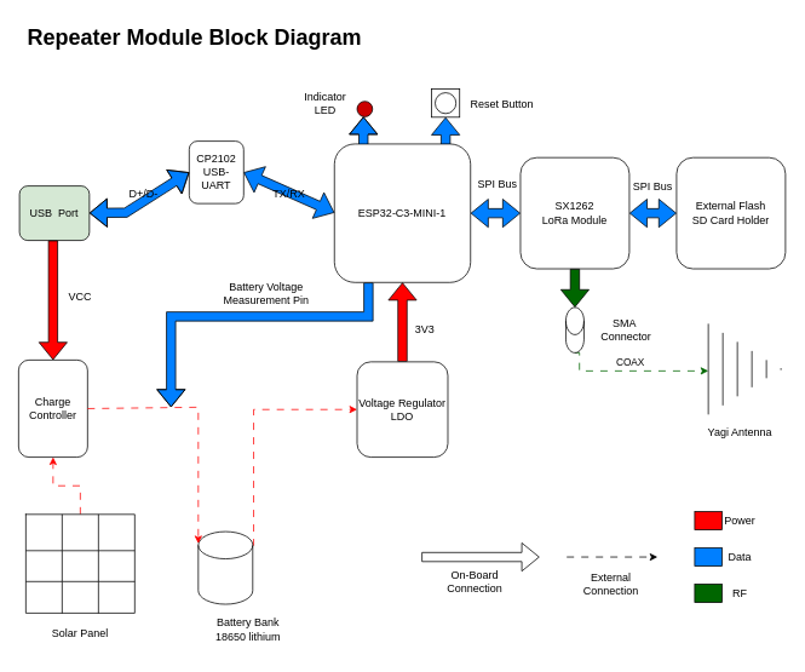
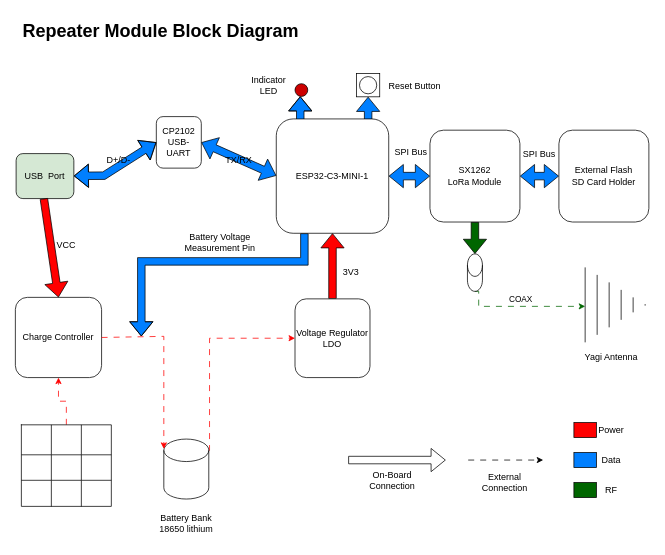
  <mxCell id="0" />
  <mxCell id="1" parent="0" />
  <mxCell id="2" value="USB &amp;nbsp;Port" style="rounded=1;whiteSpace=wrap;html=1;fillColor=#d5e8d4;" vertex="1" parent="1"><mxGeometry x="21" y="204.25" width="77" height="60" as="geometry" /></mxCell>
  <mxCell id="3" value="CP2102&lt;div&gt;USB-UART&lt;/div&gt;" style="rounded=1;whiteSpace=wrap;html=1;" vertex="1" parent="1"><mxGeometry x="208" y="154.88" width="60" height="68.75" as="geometry" /></mxCell>
  <mxCell id="4" style="edgeStyle=orthogonalEdgeStyle;rounded=0;orthogonalLoop=1;jettySize=auto;html=1;exitX=0.25;exitY=1;exitDx=0;exitDy=0;shape=flexArrow;strokeColor=#000000;fillColor=#007FFF;" edge="1" parent="1" source="7"><mxGeometry relative="1" as="geometry"><mxPoint x="188" y="448" as="targetPoint" /><mxPoint x="405.5" y="328" as="sourcePoint" /><Array as="points"><mxPoint x="406" y="348" /><mxPoint x="188" y="348" /></Array></mxGeometry></mxCell>
  <mxCell id="5" style="edgeStyle=orthogonalEdgeStyle;rounded=0;orthogonalLoop=1;jettySize=auto;html=1;exitX=0.25;exitY=0;exitDx=0;exitDy=0;shape=flexArrow;fillColor=#007FFF;" edge="1" parent="1" source="7" target="63"><mxGeometry relative="1" as="geometry"><Array as="points"><mxPoint x="400" y="158" /></Array></mxGeometry></mxCell>
  <mxCell id="6" style="edgeStyle=orthogonalEdgeStyle;rounded=0;orthogonalLoop=1;jettySize=auto;html=1;exitX=0.817;exitY=0.007;exitDx=0;exitDy=0;entryX=0.5;entryY=1;entryDx=0;entryDy=0;shape=flexArrow;exitPerimeter=0;fillColor=#007FFF;" edge="1" parent="1" source="7" target="64"><mxGeometry relative="1" as="geometry" /></mxCell>
  <mxCell id="7" value="ESP32-C3-MINI-1" style="rounded=1;whiteSpace=wrap;html=1;" vertex="1" parent="1"><mxGeometry x="368" y="158" width="150" height="152.5" as="geometry" /></mxCell>
  <mxCell id="8" value="External Flash&lt;div&gt;SD Card Holder&lt;/div&gt;" style="rounded=1;whiteSpace=wrap;html=1;" vertex="1" parent="1"><mxGeometry x="745" y="173" width="120" height="122.5" as="geometry" /></mxCell>
  <mxCell id="9" value="SX1262&lt;div&gt;LoRa Module&lt;/div&gt;" style="rounded=1;whiteSpace=wrap;html=1;" vertex="1" parent="1"><mxGeometry x="573" y="173" width="120" height="122.5" as="geometry" /></mxCell>
  <mxCell id="10" style="edgeStyle=orthogonalEdgeStyle;rounded=0;orthogonalLoop=1;jettySize=auto;html=1;exitX=1;exitY=0;exitDx=0;exitDy=15;exitPerimeter=0;entryX=0;entryY=0.5;entryDx=0;entryDy=0;dashed=1;dashPattern=8 8;strokeColor=#FF0000;" edge="1" parent="1" source="11" target="20"><mxGeometry relative="1" as="geometry"><mxPoint x="277.957" y="478.435" as="targetPoint" /><Array as="points"><mxPoint x="279" y="600" /><mxPoint x="279" y="450" /></Array></mxGeometry></mxCell>
  <mxCell id="11" value="" style="shape=cylinder3;whiteSpace=wrap;html=1;boundedLbl=1;backgroundOutline=1;size=15;" vertex="1" parent="1"><mxGeometry x="218" y="585" width="60" height="80" as="geometry" /></mxCell>
- <mxCell id="12" value="Charge Controller" style="rounded=1;whiteSpace=wrap;html=1;" vertex="1" parent="1"><mxGeometry x="20" y="396" width="76" height="107" as="geometry" /></mxCell>
+ <mxCell id="12" value="Charge Controller" style="rounded=1;whiteSpace=wrap;html=1;" vertex="1" parent="1"><mxGeometry x="20" y="396" width="115" height="107" as="geometry" /></mxCell>
  <mxCell id="13" value="" style="shape=flexArrow;endArrow=classic;startArrow=classic;html=1;rounded=0;entryX=0;entryY=0.5;entryDx=0;entryDy=0;fillColor=#007FFF;" edge="1" parent="1" target="3"><mxGeometry width="100" height="100" relative="1" as="geometry"><mxPoint x="98" y="234" as="sourcePoint" /><mxPoint x="198" y="233.66" as="targetPoint" /><Array as="points"><mxPoint x="138" y="233.66" /></Array></mxGeometry></mxCell>
  <mxCell id="14" value="" style="shape=flexArrow;endArrow=classic;startArrow=classic;html=1;rounded=0;exitX=1;exitY=0.5;exitDx=0;exitDy=0;fillColor=#007FFF;" edge="1" parent="1" source="3"><mxGeometry width="100" height="100" relative="1" as="geometry"><mxPoint x="278" y="234" as="sourcePoint" /><mxPoint x="368" y="233.66" as="targetPoint" /></mxGeometry></mxCell>
  <mxCell id="15" value="D+/D-" style="text;html=1;align=center;verticalAlign=middle;whiteSpace=wrap;rounded=0;" vertex="1" parent="1"><mxGeometry x="128" y="198" width="60" height="30" as="geometry" /></mxCell>
  <mxCell id="16" value="TX/RX" style="text;html=1;align=center;verticalAlign=middle;whiteSpace=wrap;rounded=0;" vertex="1" parent="1"><mxGeometry x="288" y="198" width="60" height="30" as="geometry" /></mxCell>
  <mxCell id="17" value="" style="shape=flexArrow;endArrow=classic;html=1;rounded=0;entryX=0.5;entryY=0;entryDx=0;entryDy=0;fillColor=#FF0000;" edge="1" parent="1" target="12"><mxGeometry width="50" height="50" relative="1" as="geometry"><mxPoint x="58" y="264.25" as="sourcePoint" /><mxPoint x="38" y="374.25" as="targetPoint" /></mxGeometry></mxCell>
  <mxCell id="18" value="VCC" style="text;html=1;align=center;verticalAlign=middle;whiteSpace=wrap;rounded=0;" vertex="1" parent="1"><mxGeometry x="58" y="310.5" width="60" height="30" as="geometry" /></mxCell>
  <mxCell id="19" style="edgeStyle=orthogonalEdgeStyle;rounded=0;orthogonalLoop=1;jettySize=auto;html=1;exitX=0.5;exitY=0;exitDx=0;exitDy=0;entryX=0.5;entryY=1;entryDx=0;entryDy=0;shape=flexArrow;fillColor=#FF0000;" edge="1" parent="1" source="20" target="7"><mxGeometry relative="1" as="geometry" /></mxCell>
  <mxCell id="20" value="Voltage Regulator&lt;div&gt;LDO&lt;/div&gt;" style="rounded=1;whiteSpace=wrap;html=1;" vertex="1" parent="1"><mxGeometry x="393" y="398" width="100" height="105" as="geometry" /></mxCell>
  <mxCell id="21" value="3V3" style="text;html=1;align=center;verticalAlign=middle;whiteSpace=wrap;rounded=0;" vertex="1" parent="1"><mxGeometry x="438" y="348" width="60" height="30" as="geometry" /></mxCell>
  <mxCell id="22" value="SPI Bus" style="text;html=1;align=center;verticalAlign=middle;whiteSpace=wrap;rounded=0;" vertex="1" parent="1"><mxGeometry x="518" y="188" width="60" height="30" as="geometry" /></mxCell>
  <mxCell id="23" value="SPI Bus" style="text;html=1;align=center;verticalAlign=middle;whiteSpace=wrap;rounded=0;" vertex="1" parent="1"><mxGeometry x="689" y="190" width="60" height="30" as="geometry" /></mxCell>
  <mxCell id="24" value="&lt;h1 style=&quot;margin-top: 0px;&quot;&gt;Repeater Module Block Diagram&lt;/h1&gt;" style="text;html=1;whiteSpace=wrap;overflow=hidden;rounded=0;" vertex="1" parent="1"><mxGeometry x="28" y="20" width="480" height="50" as="geometry" /></mxCell>
- <mxCell id="25" value="Battery Bank&lt;div&gt;18650 lithium&lt;/div&gt;" style="text;html=1;align=center;verticalAlign=middle;whiteSpace=wrap;rounded=0;" vertex="1" parent="1"><mxGeometry x="213" y="673" width="120" height="40" as="geometry" /></mxCell>
+ <mxCell id="25" value="Battery Bank&lt;div&gt;18650 lithium&lt;/div&gt;" style="text;html=1;align=center;verticalAlign=middle;whiteSpace=wrap;rounded=0;" vertex="1" parent="1"><mxGeometry x="188" y="678" width="120" height="40" as="geometry" /></mxCell>
  <mxCell id="26" style="edgeStyle=orthogonalEdgeStyle;rounded=0;orthogonalLoop=1;jettySize=auto;html=1;exitX=0.5;exitY=0;exitDx=0;exitDy=0;entryX=0.5;entryY=1;entryDx=0;entryDy=0;dashed=1;dashPattern=8 8;strokeColor=#FF0000;" edge="1" parent="1" source="27" target="12"><mxGeometry relative="1" as="geometry" /></mxCell>
  <mxCell id="27" value="" style="shape=table;startSize=0;container=1;collapsible=0;childLayout=tableLayout;fontSize=16;" vertex="1" parent="1"><mxGeometry x="28" y="566" width="120" height="108.8" as="geometry" /></mxCell>
  <mxCell id="28" value="" style="shape=tableRow;horizontal=0;startSize=0;swimlaneHead=0;swimlaneBody=0;strokeColor=inherit;top=0;left=0;bottom=0;right=0;collapsible=0;dropTarget=0;fillColor=none;points=[[0,0.5],[1,0.5]];portConstraint=eastwest;fontSize=16;" vertex="1" parent="27"><mxGeometry width="120" height="40" as="geometry" /></mxCell>
  <mxCell id="29" value="" style="shape=partialRectangle;html=1;whiteSpace=wrap;connectable=0;strokeColor=inherit;overflow=hidden;fillColor=none;top=0;left=0;bottom=0;right=0;pointerEvents=1;fontSize=16;" vertex="1" parent="28"><mxGeometry width="40" height="40" as="geometry"><mxRectangle width="40" height="40" as="alternateBounds" /></mxGeometry></mxCell>
  <mxCell id="30" value="" style="shape=partialRectangle;html=1;whiteSpace=wrap;connectable=0;strokeColor=inherit;overflow=hidden;fillColor=none;top=0;left=0;bottom=0;right=0;pointerEvents=1;fontSize=16;" vertex="1" parent="28"><mxGeometry x="40" width="40" height="40" as="geometry"><mxRectangle width="40" height="40" as="alternateBounds" /></mxGeometry></mxCell>
  <mxCell id="31" value="" style="shape=partialRectangle;html=1;whiteSpace=wrap;connectable=0;strokeColor=inherit;overflow=hidden;fillColor=none;top=0;left=0;bottom=0;right=0;pointerEvents=1;fontSize=16;" vertex="1" parent="28"><mxGeometry x="80" width="40" height="40" as="geometry"><mxRectangle width="40" height="40" as="alternateBounds" /></mxGeometry></mxCell>
  <mxCell id="32" value="" style="shape=tableRow;horizontal=0;startSize=0;swimlaneHead=0;swimlaneBody=0;strokeColor=inherit;top=0;left=0;bottom=0;right=0;collapsible=0;dropTarget=0;fillColor=none;points=[[0,0.5],[1,0.5]];portConstraint=eastwest;fontSize=16;" vertex="1" parent="27"><mxGeometry y="40" width="120" height="34" as="geometry" /></mxCell>
  <mxCell id="33" value="" style="shape=partialRectangle;html=1;whiteSpace=wrap;connectable=0;strokeColor=inherit;overflow=hidden;fillColor=none;top=0;left=0;bottom=0;right=0;pointerEvents=1;fontSize=16;" vertex="1" parent="32"><mxGeometry width="40" height="34" as="geometry"><mxRectangle width="40" height="34" as="alternateBounds" /></mxGeometry></mxCell>
  <mxCell id="34" value="" style="shape=partialRectangle;html=1;whiteSpace=wrap;connectable=0;strokeColor=inherit;overflow=hidden;fillColor=none;top=0;left=0;bottom=0;right=0;pointerEvents=1;fontSize=16;" vertex="1" parent="32"><mxGeometry x="40" width="40" height="34" as="geometry"><mxRectangle width="40" height="34" as="alternateBounds" /></mxGeometry></mxCell>
  <mxCell id="35" value="" style="shape=partialRectangle;html=1;whiteSpace=wrap;connectable=0;strokeColor=inherit;overflow=hidden;fillColor=none;top=0;left=0;bottom=0;right=0;pointerEvents=1;fontSize=16;" vertex="1" parent="32"><mxGeometry x="80" width="40" height="34" as="geometry"><mxRectangle width="40" height="34" as="alternateBounds" /></mxGeometry></mxCell>
  <mxCell id="36" value="" style="shape=tableRow;horizontal=0;startSize=0;swimlaneHead=0;swimlaneBody=0;strokeColor=inherit;top=0;left=0;bottom=0;right=0;collapsible=0;dropTarget=0;fillColor=none;points=[[0,0.5],[1,0.5]];portConstraint=eastwest;fontSize=16;" vertex="1" parent="27"><mxGeometry y="74" width="120" height="35" as="geometry" /></mxCell>
  <mxCell id="37" value="" style="shape=partialRectangle;html=1;whiteSpace=wrap;connectable=0;strokeColor=inherit;overflow=hidden;fillColor=none;top=0;left=0;bottom=0;right=0;pointerEvents=1;fontSize=16;" vertex="1" parent="36"><mxGeometry width="40" height="35" as="geometry"><mxRectangle width="40" height="35" as="alternateBounds" /></mxGeometry></mxCell>
  <mxCell id="38" value="" style="shape=partialRectangle;html=1;whiteSpace=wrap;connectable=0;strokeColor=inherit;overflow=hidden;fillColor=none;top=0;left=0;bottom=0;right=0;pointerEvents=1;fontSize=16;" vertex="1" parent="36"><mxGeometry x="40" width="40" height="35" as="geometry"><mxRectangle width="40" height="35" as="alternateBounds" /></mxGeometry></mxCell>
  <mxCell id="39" value="" style="shape=partialRectangle;html=1;whiteSpace=wrap;connectable=0;strokeColor=inherit;overflow=hidden;fillColor=none;top=0;left=0;bottom=0;right=0;pointerEvents=1;fontSize=16;" vertex="1" parent="36"><mxGeometry x="80" width="40" height="35" as="geometry"><mxRectangle width="40" height="35" as="alternateBounds" /></mxGeometry></mxCell>
  <mxCell id="40" value="" style="endArrow=classic;html=1;rounded=0;dashed=1;dashPattern=8 8;strokeColor=#FF0000;exitX=1;exitY=0.5;exitDx=0;exitDy=0;" edge="1" parent="1" source="12"><mxGeometry width="50" height="50" relative="1" as="geometry"><mxPoint x="108" y="448" as="sourcePoint" /><mxPoint x="218" y="598" as="targetPoint" /><Array as="points"><mxPoint x="218" y="448" /></Array></mxGeometry></mxCell>
- <mxCell id="41" value="Solar Panel" style="text;html=1;align=center;verticalAlign=middle;whiteSpace=wrap;rounded=0;" vertex="1" parent="1"><mxGeometry x="28" y="678" width="120" height="40" as="geometry" /></mxCell>
  <mxCell id="42" value="Indicator LED" style="text;html=1;align=center;verticalAlign=middle;whiteSpace=wrap;rounded=0;fillColor=default;" vertex="1" parent="1"><mxGeometry x="328" y="98" width="60" height="30" as="geometry" /></mxCell>
  <mxCell id="43" style="edgeStyle=orthogonalEdgeStyle;rounded=0;orthogonalLoop=1;jettySize=auto;html=1;exitX=0.5;exitY=1;exitDx=0;exitDy=0;exitPerimeter=0;dashed=1;dashPattern=8 8;strokeColor=#006600;" edge="1" parent="1" source="45"><mxGeometry relative="1" as="geometry"><mxPoint x="780" y="408" as="targetPoint" /><Array as="points"><mxPoint x="638" y="408" /></Array></mxGeometry></mxCell>
  <mxCell id="44" value="COAX" style="edgeLabel;html=1;align=center;verticalAlign=middle;resizable=0;points=[];" vertex="1" connectable="0" parent="43"><mxGeometry x="0.171" relative="1" as="geometry"><mxPoint x="-18" y="-10" as="offset" /></mxGeometry></mxCell>
  <mxCell id="45" value="" style="shape=cylinder3;whiteSpace=wrap;html=1;boundedLbl=1;backgroundOutline=1;size=15;" vertex="1" parent="1"><mxGeometry x="623" y="338" width="20" height="50" as="geometry" /></mxCell>
- <mxCell id="46" value="SMA &amp;nbsp;Connector" style="text;html=1;align=center;verticalAlign=middle;whiteSpace=wrap;rounded=0;" vertex="1" parent="1"><mxGeometry x="658" y="348" width="60" height="30" as="geometry" /></mxCell>
  <mxCell id="47" value="Battery Voltage Measurement Pin" style="text;html=1;align=center;verticalAlign=middle;whiteSpace=wrap;rounded=0;" vertex="1" parent="1"><mxGeometry x="238" y="308" width="110" height="30" as="geometry" /></mxCell>
  <mxCell id="48" style="edgeStyle=orthogonalEdgeStyle;rounded=0;orthogonalLoop=1;jettySize=auto;html=1;exitX=0.5;exitY=1;exitDx=0;exitDy=0;entryX=0.5;entryY=0;entryDx=0;entryDy=0;entryPerimeter=0;shape=flexArrow;fillColor=#006600;" edge="1" parent="1" source="9" target="45"><mxGeometry relative="1" as="geometry" /></mxCell>
  <mxCell id="49" value="" style="shape=mxgraph.arrows2.wedgeArrowDashed2;html=1;bendable=0;startWidth=50;stepSize=15;rounded=0;" edge="1" parent="1"><mxGeometry width="100" height="100" relative="1" as="geometry"><mxPoint x="780" y="406" as="sourcePoint" /><mxPoint x="860" y="406" as="targetPoint" /></mxGeometry></mxCell>
  <mxCell id="50" value="Yagi Antenna" style="text;html=1;align=center;verticalAlign=middle;whiteSpace=wrap;rounded=0;" vertex="1" parent="1"><mxGeometry x="765" y="461" width="100" height="30" as="geometry" /></mxCell>
  <mxCell id="51" value="" style="shape=flexArrow;endArrow=classic;html=1;rounded=0;" edge="1" parent="1"><mxGeometry width="50" height="50" relative="1" as="geometry"><mxPoint x="464" y="613" as="sourcePoint" /><mxPoint x="594" y="613" as="targetPoint" /></mxGeometry></mxCell>
  <mxCell id="52" value="On-Board Connection&lt;div&gt;&lt;br&gt;&lt;/div&gt;" style="text;html=1;align=center;verticalAlign=middle;whiteSpace=wrap;rounded=0;" vertex="1" parent="1"><mxGeometry x="493" y="633" width="60" height="30" as="geometry" /></mxCell>
  <mxCell id="53" value="" style="endArrow=classic;html=1;rounded=0;dashed=1;dashPattern=8 8;" edge="1" parent="1"><mxGeometry width="50" height="50" relative="1" as="geometry"><mxPoint x="624" y="613" as="sourcePoint" /><mxPoint x="724" y="613" as="targetPoint" /></mxGeometry></mxCell>
  <mxCell id="54" value="External Connection" style="text;html=1;align=center;verticalAlign=middle;whiteSpace=wrap;rounded=0;" vertex="1" parent="1"><mxGeometry x="643" y="628" width="60" height="30" as="geometry" /></mxCell>
  <mxCell id="55" value="" style="shape=flexArrow;endArrow=classic;startArrow=classic;html=1;rounded=0;entryX=0;entryY=0.5;entryDx=0;entryDy=0;exitX=1;exitY=0.5;exitDx=0;exitDy=0;strokeColor=default;fillColor=#007FFF;" edge="1" parent="1" source="7" target="9"><mxGeometry width="100" height="100" relative="1" as="geometry"><mxPoint x="458" y="358" as="sourcePoint" /><mxPoint x="558" y="258" as="targetPoint" /></mxGeometry></mxCell>
  <mxCell id="56" value="" style="shape=flexArrow;endArrow=classic;startArrow=classic;html=1;rounded=0;entryX=0;entryY=0.5;entryDx=0;entryDy=0;exitX=1;exitY=0.5;exitDx=0;exitDy=0;strokeColor=default;fillColor=#007FFF;" edge="1" parent="1" source="9" target="8"><mxGeometry width="100" height="100" relative="1" as="geometry"><mxPoint x="358" y="368" as="sourcePoint" /><mxPoint x="458" y="268" as="targetPoint" /></mxGeometry></mxCell>
  <mxCell id="57" value="" style="rounded=0;whiteSpace=wrap;html=1;fillColor=#FF0000;" vertex="1" parent="1"><mxGeometry x="765" y="563" width="30" height="20" as="geometry" /></mxCell>
  <mxCell id="58" value="" style="rounded=0;whiteSpace=wrap;html=1;fillColor=#007FFF;" vertex="1" parent="1"><mxGeometry x="765" y="603" width="30" height="20" as="geometry" /></mxCell>
  <mxCell id="59" value="" style="rounded=0;whiteSpace=wrap;html=1;fillColor=#006600;" vertex="1" parent="1"><mxGeometry x="765" y="643" width="30" height="20" as="geometry" /></mxCell>
  <mxCell id="60" value="Power" style="text;html=1;align=center;verticalAlign=middle;whiteSpace=wrap;rounded=0;" vertex="1" parent="1"><mxGeometry x="785" y="558" width="60" height="30" as="geometry" /></mxCell>
  <mxCell id="61" value="Data" style="text;html=1;align=center;verticalAlign=middle;whiteSpace=wrap;rounded=0;" vertex="1" parent="1"><mxGeometry x="785" y="598" width="60" height="30" as="geometry" /></mxCell>
  <mxCell id="62" value="RF" style="text;html=1;align=center;verticalAlign=middle;whiteSpace=wrap;rounded=0;" vertex="1" parent="1"><mxGeometry x="785" y="638" width="60" height="30" as="geometry" /></mxCell>
  <mxCell id="63" value="" style="ellipse;whiteSpace=wrap;html=1;aspect=fixed;fillColor=#CC0000;" vertex="1" parent="1"><mxGeometry x="393" y="111" width="17" height="17" as="geometry" /></mxCell>
  <mxCell id="64" value="" style="whiteSpace=wrap;html=1;aspect=fixed;" vertex="1" parent="1"><mxGeometry x="475" y="97.5" width="31" height="31" as="geometry" /></mxCell>
  <mxCell id="65" value="" style="ellipse;whiteSpace=wrap;html=1;aspect=fixed;" vertex="1" parent="1"><mxGeometry x="479" y="101.5" width="23" height="23" as="geometry" /></mxCell>
  <mxCell id="66" value="Reset Button" style="text;html=1;align=center;verticalAlign=middle;whiteSpace=wrap;rounded=0;" vertex="1" parent="1"><mxGeometry x="508" y="98.5" width="90" height="30" as="geometry" /></mxCell>
